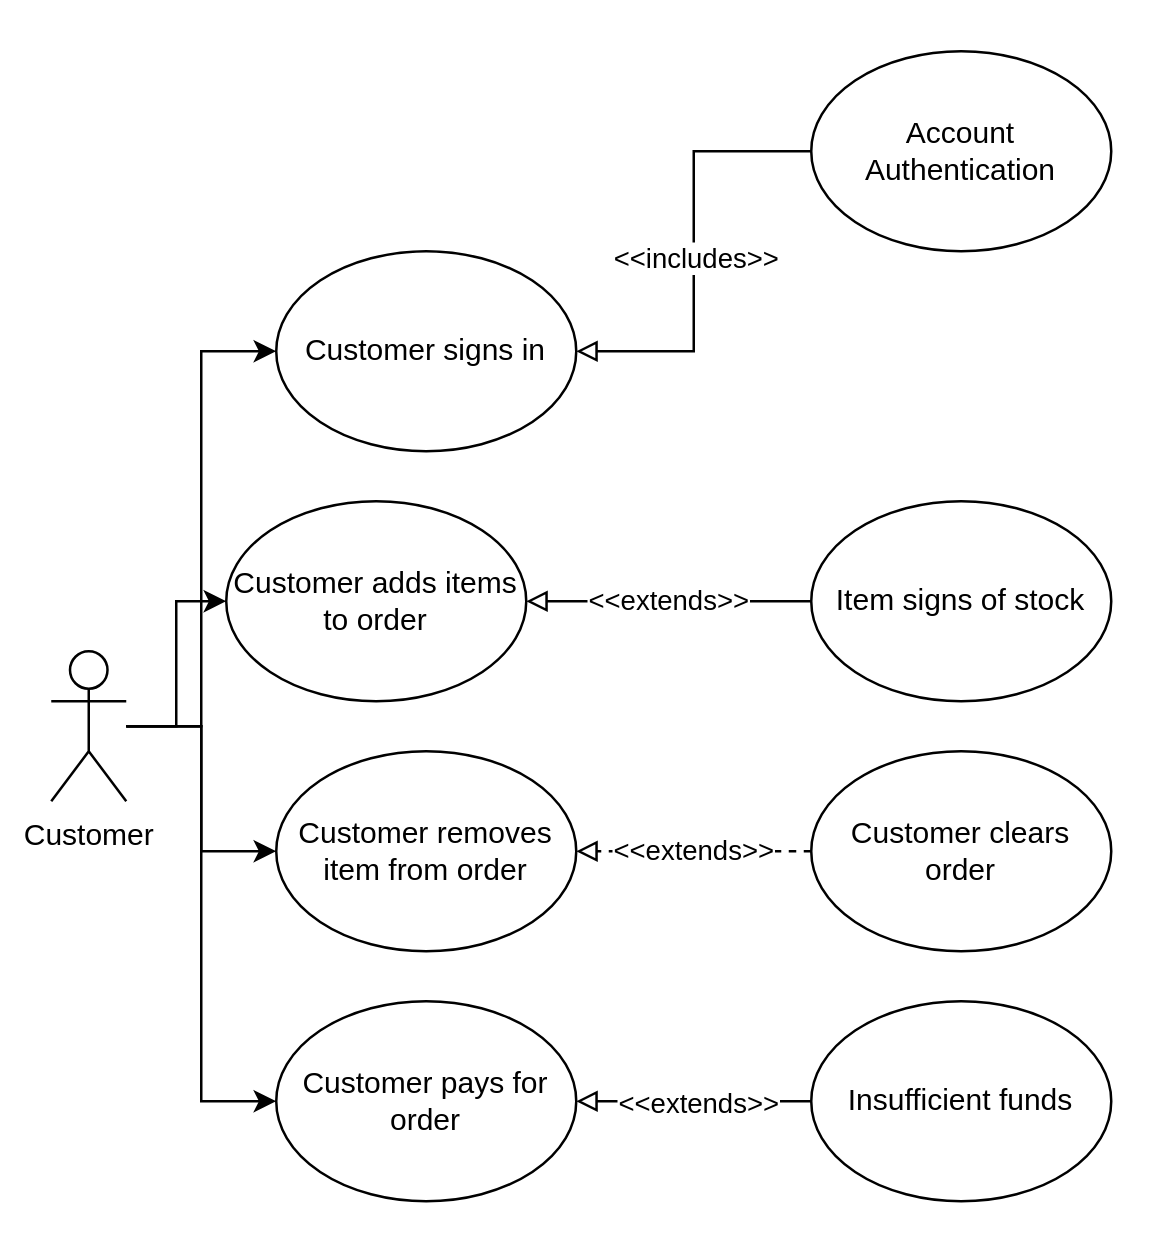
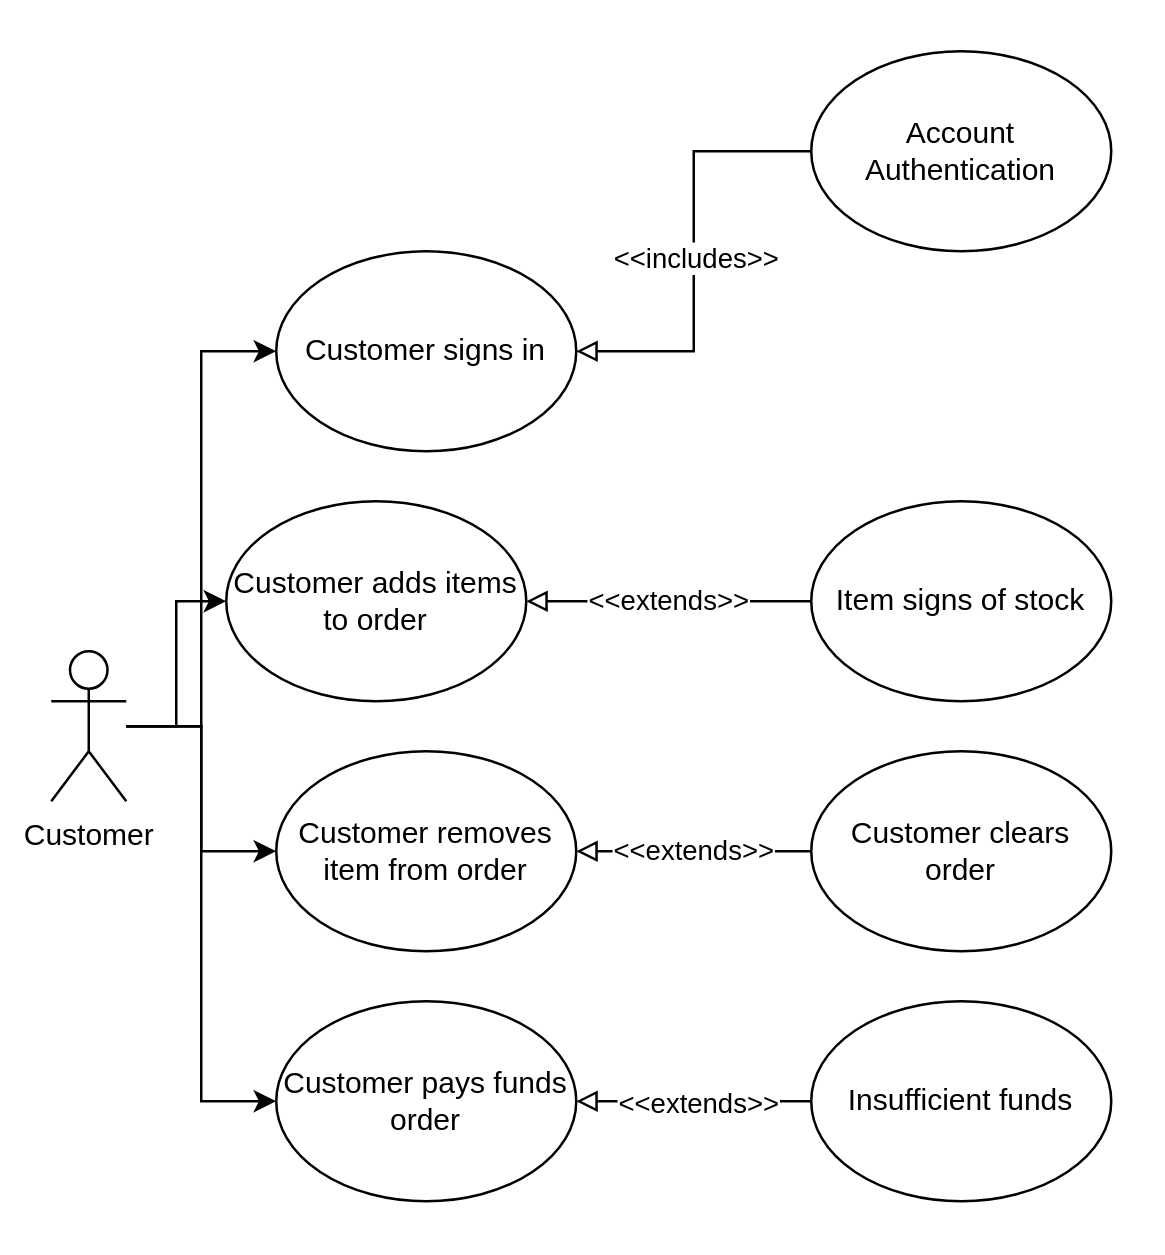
  <mxCell id="0" />
  <mxCell id="1" parent="0" />
  <mxCell id="2" value="Customer adds items to order" style="ellipse;whiteSpace=wrap;html=1;" vertex="1" parent="1"><mxGeometry x="90" y="200" width="120" height="80" as="geometry" /></mxCell>
  <mxCell id="3" style="edgeStyle=orthogonalEdgeStyle;rounded=0;orthogonalLoop=1;jettySize=auto;html=1;entryX=0;entryY=0.5;entryDx=0;entryDy=0;" edge="1" parent="1" source="7" target="2"><mxGeometry relative="1" as="geometry" /></mxCell>
  <mxCell id="4" style="edgeStyle=orthogonalEdgeStyle;rounded=0;orthogonalLoop=1;jettySize=auto;html=1;entryX=0;entryY=0.5;entryDx=0;entryDy=0;" edge="1" parent="1" source="7" target="8"><mxGeometry relative="1" as="geometry" /></mxCell>
  <mxCell id="5" style="edgeStyle=orthogonalEdgeStyle;rounded=0;orthogonalLoop=1;jettySize=auto;html=1;entryX=0;entryY=0.5;entryDx=0;entryDy=0;" edge="1" parent="1" source="7" target="9"><mxGeometry relative="1" as="geometry" /></mxCell>
  <mxCell id="6" style="edgeStyle=orthogonalEdgeStyle;rounded=0;orthogonalLoop=1;jettySize=auto;html=1;entryX=0;entryY=0.5;entryDx=0;entryDy=0;" edge="1" parent="1" source="7" target="12"><mxGeometry relative="1" as="geometry" /></mxCell>
  <mxCell id="7" value="Customer" style="shape=umlActor;verticalLabelPosition=bottom;verticalAlign=top;html=1;outlineConnect=0;" vertex="1" parent="1"><mxGeometry x="20" y="260" width="30" height="60" as="geometry" /></mxCell>
  <mxCell id="8" value="Customer removes item from order" style="ellipse;whiteSpace=wrap;html=1;" vertex="1" parent="1"><mxGeometry x="110" y="300" width="120" height="80" as="geometry" /></mxCell>
- <mxCell id="9" value="Customer pays for order" style="ellipse;whiteSpace=wrap;html=1;" vertex="1" parent="1"><mxGeometry x="110" y="400" width="120" height="80" as="geometry" /></mxCell>
+ <mxCell id="9" value="Customer pays funds order" style="ellipse;whiteSpace=wrap;html=1;" vertex="1" parent="1"><mxGeometry x="110" y="400" width="120" height="80" as="geometry" /></mxCell>
  <mxCell id="10" style="edgeStyle=orthogonalEdgeStyle;rounded=0;orthogonalLoop=1;jettySize=auto;html=1;entryX=1;entryY=0.5;entryDx=0;entryDy=0;exitX=0;exitY=0.5;exitDx=0;exitDy=0;endArrow=block;endFill=0;" edge="1" parent="1" source="13" target="12"><mxGeometry relative="1" as="geometry"><mxPoint x="350" y="140" as="sourcePoint" /></mxGeometry></mxCell>
  <mxCell id="11" value="&amp;lt;&amp;lt;includes&amp;gt;&amp;gt;" style="edgeLabel;html=1;align=center;verticalAlign=middle;resizable=0;points=[];" vertex="1" connectable="0" parent="10"><mxGeometry x="0.262" y="1" relative="1" as="geometry"><mxPoint x="-1" y="-21" as="offset" /></mxGeometry></mxCell>
  <mxCell id="12" value="Customer signs in" style="ellipse;whiteSpace=wrap;html=1;" vertex="1" parent="1"><mxGeometry x="110" y="100" width="120" height="80" as="geometry" /></mxCell>
  <mxCell id="13" value="Account Authentication" style="ellipse;whiteSpace=wrap;html=1;" vertex="1" parent="1"><mxGeometry x="324" y="20" width="120" height="80" as="geometry" /></mxCell>
- <mxCell id="14" value="&amp;lt;&amp;lt;extends&amp;gt;&amp;gt;" style="edgeStyle=orthogonalEdgeStyle;rounded=0;orthogonalLoop=1;jettySize=auto;html=1;entryX=1;entryY=0.5;entryDx=0;entryDy=0;endArrow=block;endFill=0;dashed=1;" edge="1" parent="1" source="15" target="8"><mxGeometry relative="1" as="geometry" /></mxCell>
+ <mxCell id="14" value="&amp;lt;&amp;lt;extends&amp;gt;&amp;gt;" style="edgeStyle=orthogonalEdgeStyle;rounded=0;orthogonalLoop=1;jettySize=auto;html=1;entryX=1;entryY=0.5;entryDx=0;entryDy=0;endArrow=block;endFill=0;" edge="1" parent="1" source="15" target="8"><mxGeometry relative="1" as="geometry" /></mxCell>
  <mxCell id="15" value="Customer clears order" style="ellipse;whiteSpace=wrap;html=1;" vertex="1" parent="1"><mxGeometry x="324" y="300" width="120" height="80" as="geometry" /></mxCell>
  <mxCell id="16" style="edgeStyle=orthogonalEdgeStyle;rounded=0;orthogonalLoop=1;jettySize=auto;html=1;entryX=1;entryY=0.5;entryDx=0;entryDy=0;endArrow=block;endFill=0;" edge="1" parent="1" source="18" target="9"><mxGeometry relative="1" as="geometry" /></mxCell>
  <mxCell id="17" value="&amp;lt;&amp;lt;extends&amp;gt;&amp;gt;" style="edgeLabel;html=1;align=center;verticalAlign=middle;resizable=0;points=[];" vertex="1" connectable="0" parent="16"><mxGeometry x="-0.169" y="3" relative="1" as="geometry"><mxPoint x="-7" y="-3" as="offset" /></mxGeometry></mxCell>
  <mxCell id="18" value="Insufficient funds" style="ellipse;whiteSpace=wrap;html=1;" vertex="1" parent="1"><mxGeometry x="324" y="400" width="120" height="80" as="geometry" /></mxCell>
  <mxCell id="19" value="&amp;lt;&amp;lt;extends&amp;gt;&amp;gt;" style="edgeStyle=orthogonalEdgeStyle;rounded=0;orthogonalLoop=1;jettySize=auto;html=1;entryX=1;entryY=0.5;entryDx=0;entryDy=0;endArrow=block;endFill=0;" edge="1" parent="1" source="20" target="2"><mxGeometry relative="1" as="geometry" /></mxCell>
  <mxCell id="20" value="Item signs of stock" style="ellipse;whiteSpace=wrap;html=1;" vertex="1" parent="1"><mxGeometry x="324" y="200" width="120" height="80" as="geometry" /></mxCell>
